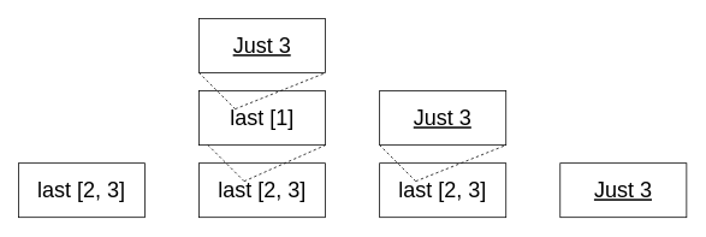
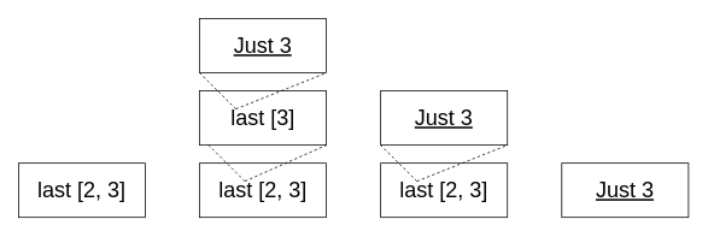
  <mxCell id="0" />
  <mxCell id="1" parent="0" />
  <mxCell id="2" value="last [2, 3]" style="rounded=0;whiteSpace=wrap;html=1;fontSize=24;" vertex="1" parent="1"><mxGeometry x="20" y="180" width="140" height="60" as="geometry" /></mxCell>
  <mxCell id="3" value="last [2, 3]" style="rounded=0;whiteSpace=wrap;html=1;fontSize=24;" vertex="1" parent="1"><mxGeometry x="220" y="180" width="140" height="60" as="geometry" /></mxCell>
- <mxCell id="4" value="last [1]" style="rounded=0;whiteSpace=wrap;html=1;fontSize=24;" vertex="1" parent="1"><mxGeometry x="220" y="100" width="140" height="60" as="geometry" /></mxCell>
+ <mxCell id="4" value="last [3]" style="rounded=0;whiteSpace=wrap;html=1;fontSize=24;" vertex="1" parent="1"><mxGeometry x="220" y="100" width="140" height="60" as="geometry" /></mxCell>
  <mxCell id="5" value="" style="endArrow=none;dashed=1;html=1;rounded=0;entryX=1;entryY=1;entryDx=0;entryDy=0;" edge="1" parent="1" target="4"><mxGeometry width="50" height="50" relative="1" as="geometry"><mxPoint x="270" y="200" as="sourcePoint" /><mxPoint x="320" y="150" as="targetPoint" /></mxGeometry></mxCell>
  <mxCell id="6" value="" style="endArrow=none;dashed=1;html=1;rounded=0;entryX=0.064;entryY=0.983;entryDx=0;entryDy=0;entryPerimeter=0;" edge="1" parent="1" target="4"><mxGeometry width="50" height="50" relative="1" as="geometry"><mxPoint x="270" y="200" as="sourcePoint" /><mxPoint x="320" y="150" as="targetPoint" /></mxGeometry></mxCell>
  <mxCell id="7" value="&lt;u&gt;Just 3&lt;/u&gt;" style="rounded=0;whiteSpace=wrap;html=1;fontSize=24;" vertex="1" parent="1"><mxGeometry x="220" y="20" width="140" height="60" as="geometry" /></mxCell>
  <mxCell id="8" value="" style="endArrow=none;dashed=1;html=1;rounded=0;fontSize=24;entryX=0;entryY=1;entryDx=0;entryDy=0;" edge="1" parent="1" target="7"><mxGeometry width="50" height="50" relative="1" as="geometry"><mxPoint x="260" y="120" as="sourcePoint" /><mxPoint x="310" y="70" as="targetPoint" /></mxGeometry></mxCell>
  <mxCell id="9" value="" style="endArrow=none;dashed=1;html=1;rounded=0;fontSize=24;entryX=1;entryY=1;entryDx=0;entryDy=0;" edge="1" parent="1" target="7"><mxGeometry width="50" height="50" relative="1" as="geometry"><mxPoint x="260" y="120" as="sourcePoint" /><mxPoint x="310" y="70" as="targetPoint" /></mxGeometry></mxCell>
  <mxCell id="10" value="last [2, 3]" style="rounded=0;whiteSpace=wrap;html=1;fontSize=24;" vertex="1" parent="1"><mxGeometry x="420" y="180" width="140" height="60" as="geometry" /></mxCell>
  <mxCell id="11" value="&lt;u&gt;Just 3&lt;/u&gt;" style="rounded=0;whiteSpace=wrap;html=1;fontSize=24;" vertex="1" parent="1"><mxGeometry x="420" y="100" width="140" height="60" as="geometry" /></mxCell>
  <mxCell id="12" value="" style="endArrow=none;dashed=1;html=1;rounded=0;fontSize=24;entryX=0;entryY=1;entryDx=0;entryDy=0;" edge="1" parent="1" target="11"><mxGeometry width="50" height="50" relative="1" as="geometry"><mxPoint x="460" y="200" as="sourcePoint" /><mxPoint x="510" y="150" as="targetPoint" /></mxGeometry></mxCell>
  <mxCell id="13" value="" style="endArrow=none;dashed=1;html=1;rounded=0;fontSize=24;entryX=1;entryY=1;entryDx=0;entryDy=0;" edge="1" parent="1" target="11"><mxGeometry width="50" height="50" relative="1" as="geometry"><mxPoint x="460" y="200" as="sourcePoint" /><mxPoint x="510" y="150" as="targetPoint" /></mxGeometry></mxCell>
  <mxCell id="14" value="&lt;u&gt;Just 3&lt;/u&gt;" style="rounded=0;whiteSpace=wrap;html=1;fontSize=24;" vertex="1" parent="1"><mxGeometry x="620" y="180" width="140" height="60" as="geometry" /></mxCell>
